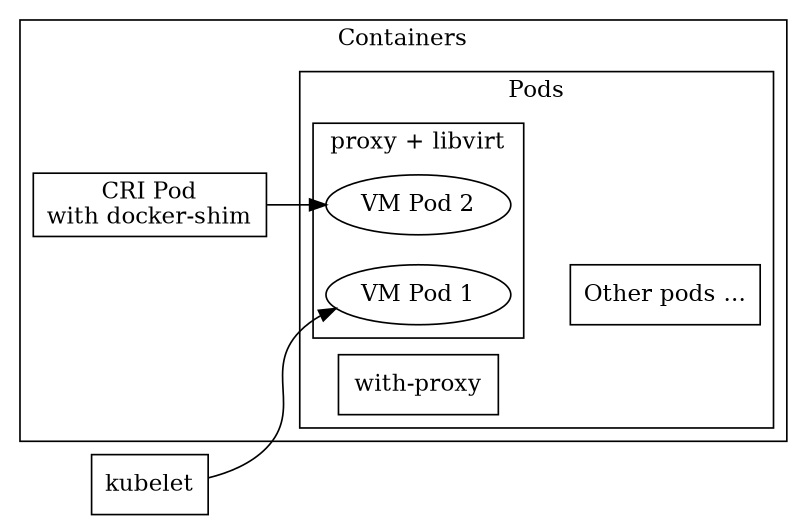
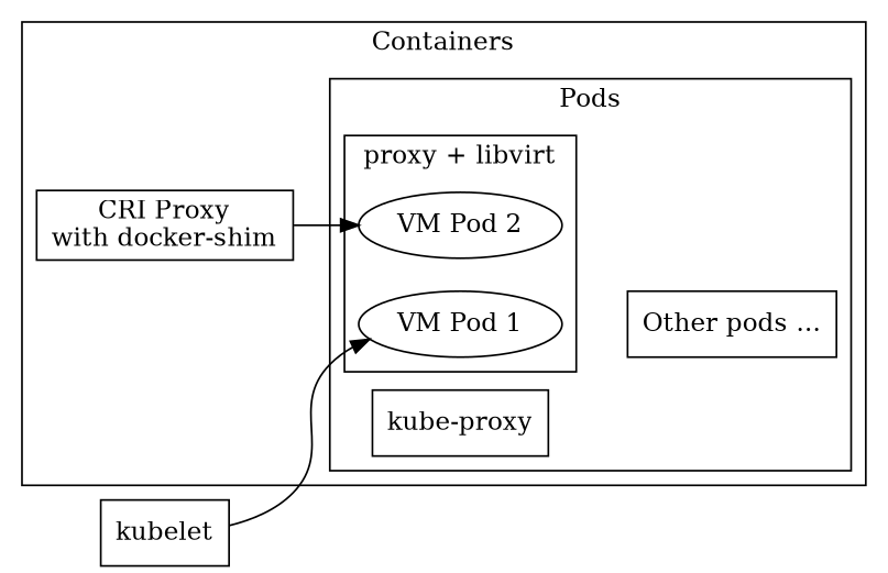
  digraph {
    compound=true
    rankdir=LR
    node [shape=rectangle]
    n1 [label="VM Pod 2" shape=""]
    n2 [label="VM Pod 1" shape=""]
    n3 [label="Other pods ..."]
-   n4 [label="with-proxy"]
-   n5 [label="CRI Pod\nwith docker-shim"]
+   n4 [label="kube-proxy"]
+   n5 [label="CRI Proxy\nwith docker-shim"]
    kubelet
    subgraph cluster_1 {
      label=Containers
      n5
      subgraph cluster_2 {
        label=Pods
        n3
        n4
        subgraph cluster_3 {
          label="proxy + libvirt"
          n1
          n2
        }
      }
    }
    n2 -> n3 [style=invis]
    n5 -> n1
    kubelet -> n2
  }
